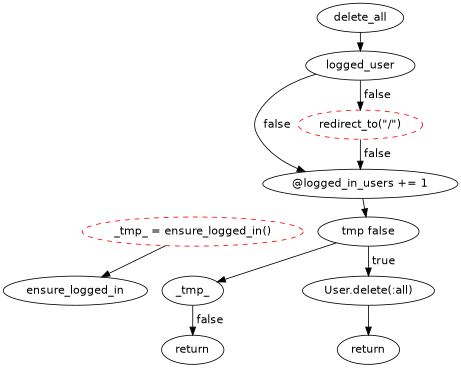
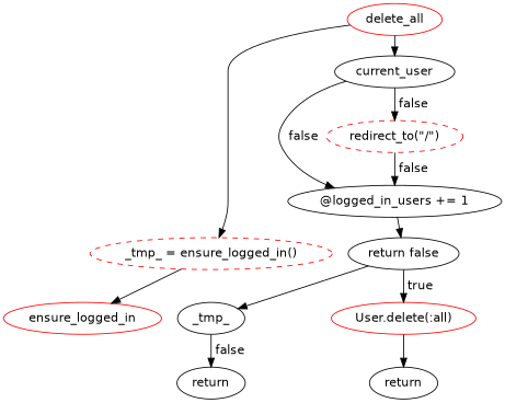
  digraph {
    compound=true
    fontname="DejaVu Sans"
    fontsize=20
    ranksep=.3
    node [fontname="DejaVu Sans"]
    edge [fontname="DejaVu Sans"]
-   n1 [label=delete_all]
+   n1 [label=delete_all color=red]
    n2 [color=red label="_tmp_ = ensure_logged_in()" style=dashed]
    n3 [label=_tmp_]
-   n4 [label="User.delete(:all)"]
+   n4 [label="User.delete(:all)" color=red]
    n5 [label=return]
    n6 [label=return]
-   n7 [label=ensure_logged_in]
-   n8 [label=logged_user]
+   n7 [label=ensure_logged_in color=red]
+   n8 [label=current_user]
    n9 [color=red label="redirect_to(\"/\")" style=dashed]
    n10 [label="@logged_in_users += 1"]
-   n11 [label="tmp false"]
+   n11 [label="return false"]
    subgraph sub_1 {
      n1
      n2
      n3
      n4
      n5
      n6
    }
    subgraph sub_2 {
      n7
      n8
      n9
      n10
      n11
    }
+   n1 -> n2
    n1 -> n8 [weight=8]
    n2 -> n3 [style=invis weight=8]
    n2 -> n7
    n3 -> n5 [label=" false"]
    n4 -> n6
    n8 -> n9 [label=" false" weight=8]
    n8 -> n10 [label=" false"]
    n9 -> n10 [label=" false"]
    n10 -> n11
    n11 -> n3
    n11 -> n4 [label=" true" weight=8]
  }
